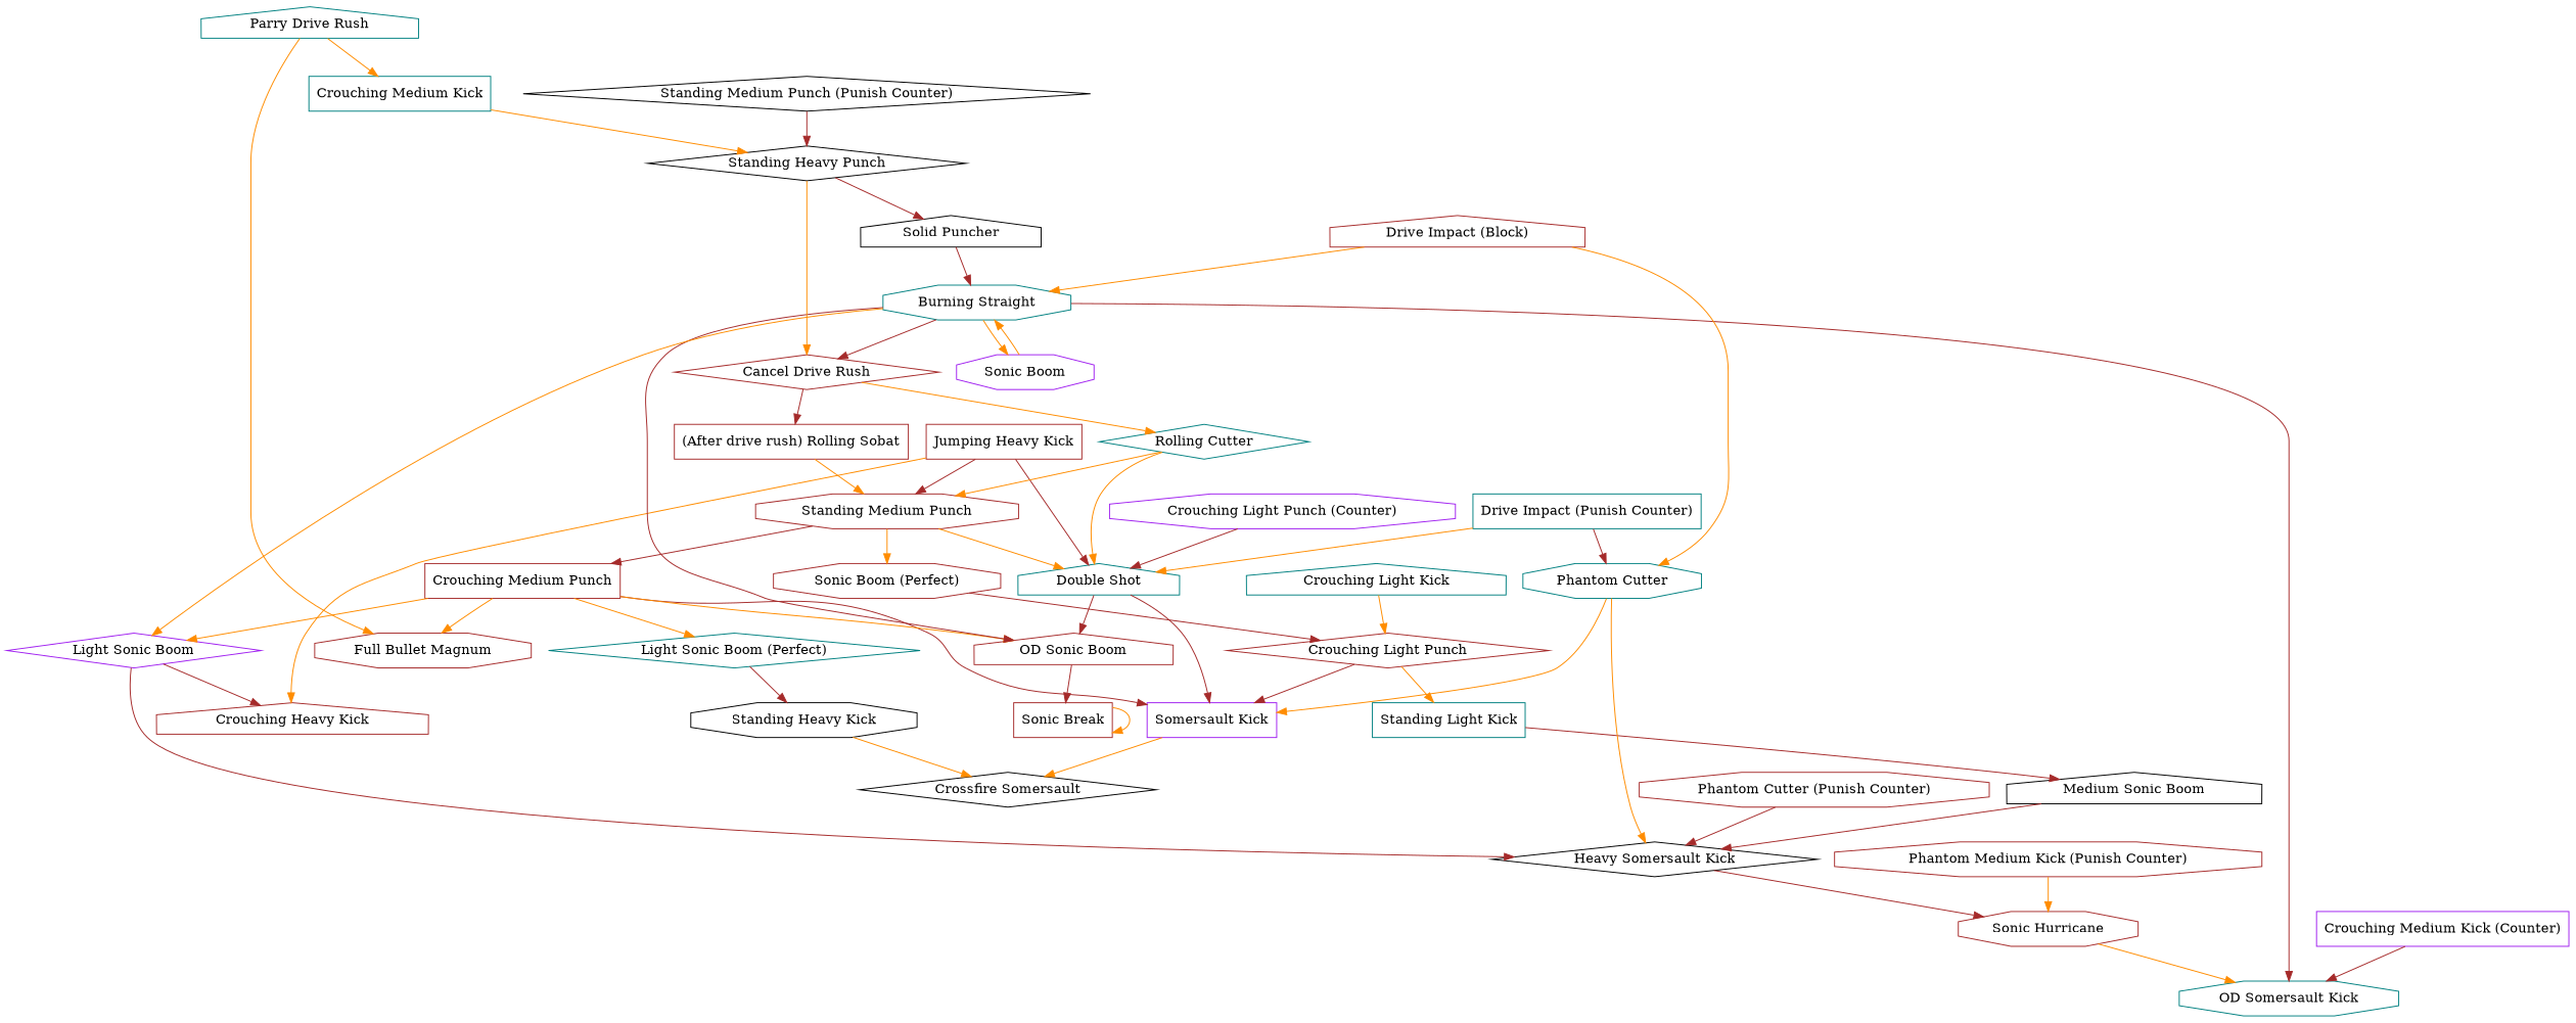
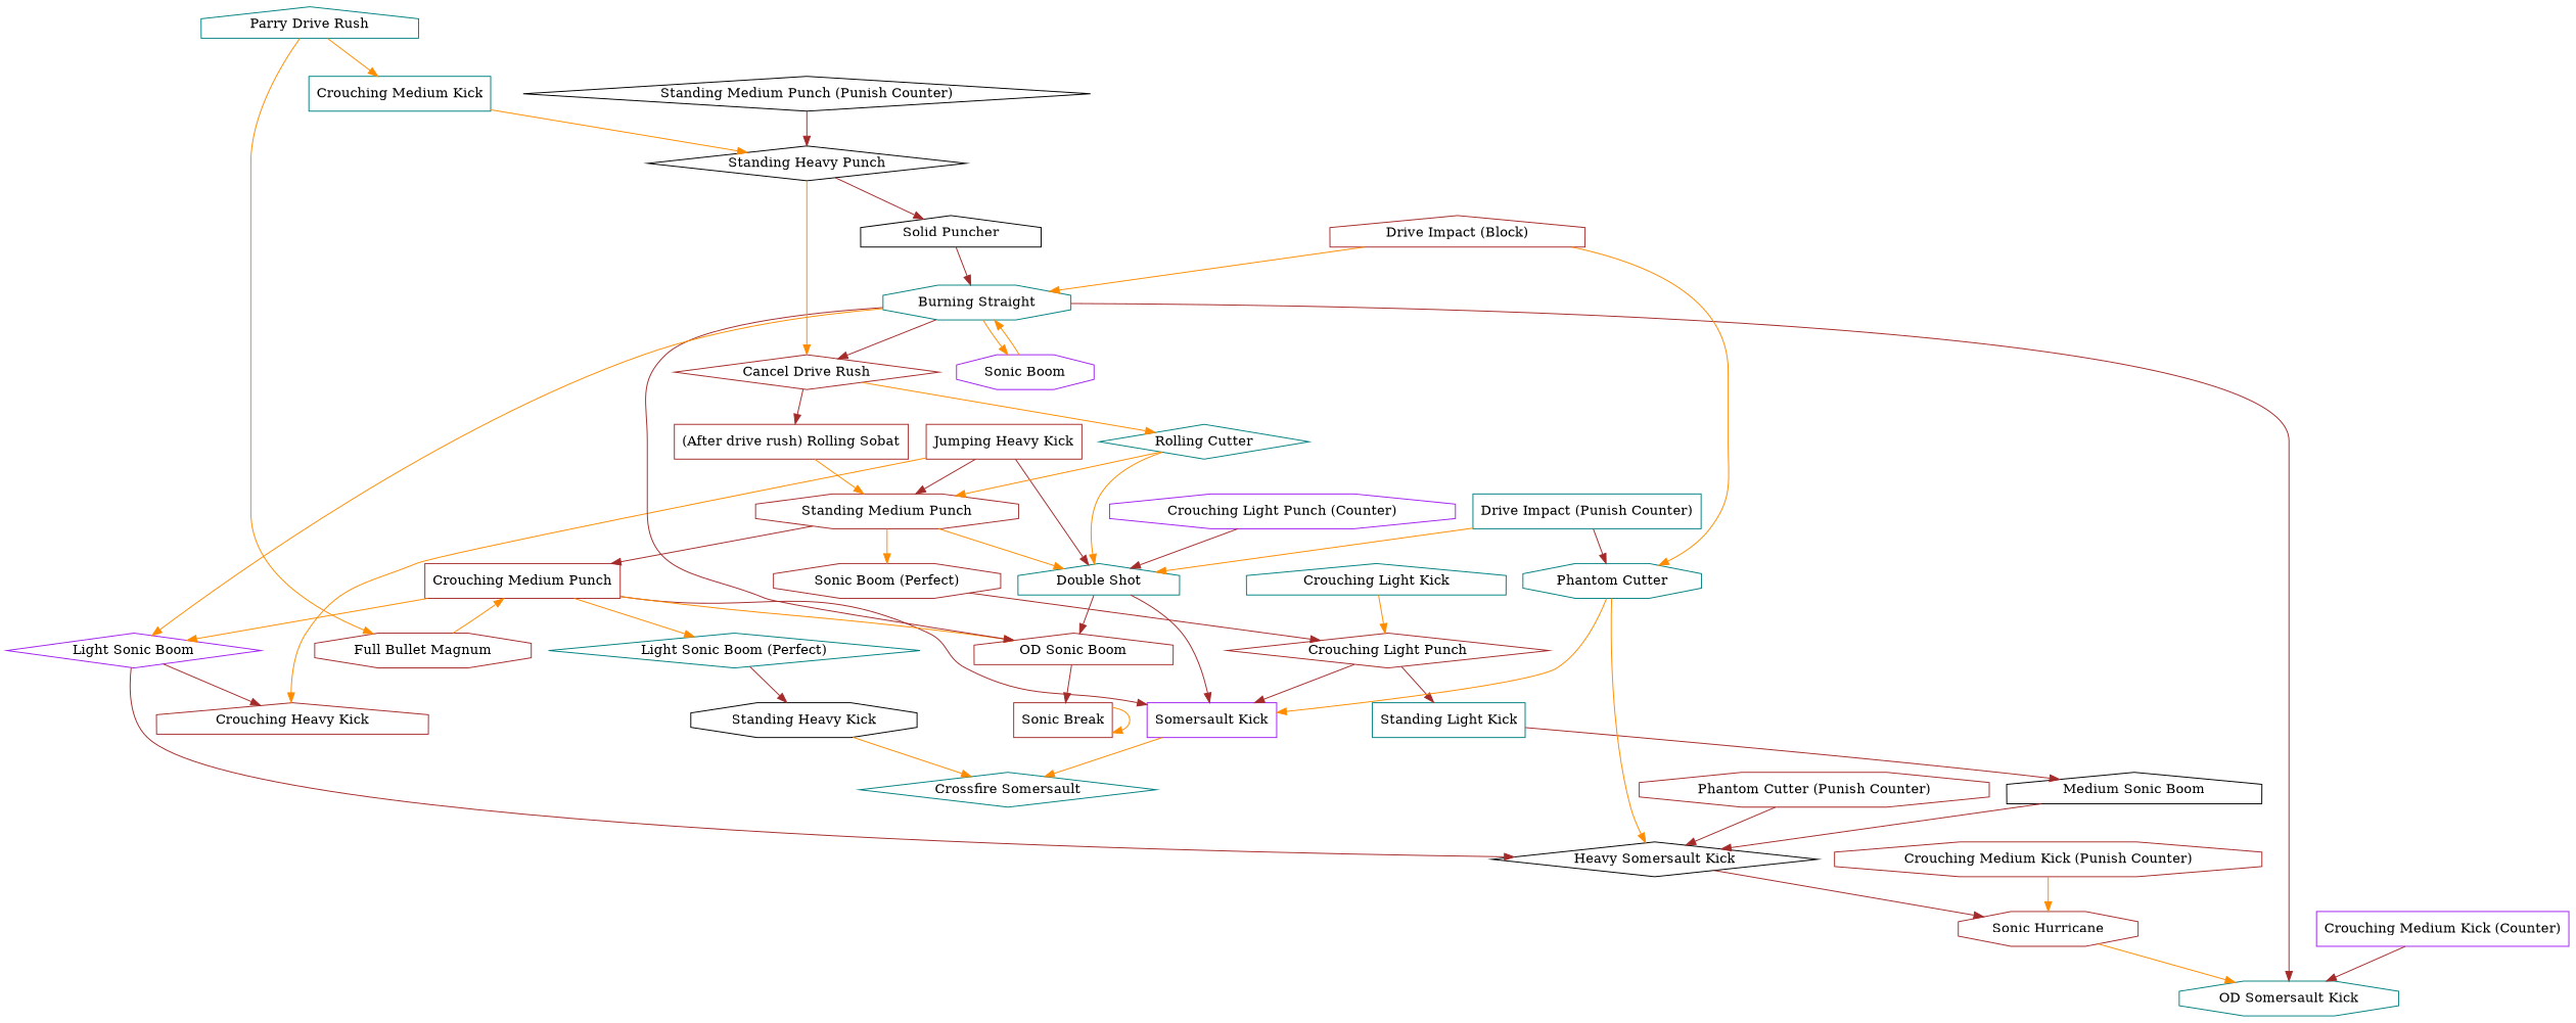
  digraph {
    node [color=brown shape=octagon]
    edge [color=darkorange]
    "Jumping Heavy Kick" [shape=box]
    "Crouching Heavy Kick" [shape=house]
    "Double Shot" [color=teal shape=house]
    "Standing Medium Punch"
    "Somersault Kick" [color=purple shape=box]
    "OD Sonic Boom" [shape=house]
    "Crouching Medium Punch" [shape=box]
    "Sonic Boom (Perfect)"
    "Crouching Light Kick" [color=teal shape=house]
    "Crouching Light Punch" [shape=diamond]
    "Standing Light Kick" [color=teal shape=box]
-   "Crossfire Somersault" [color=black shape=diamond]
+   "Crossfire Somersault" [color=teal shape=diamond]
    "Medium Sonic Boom" [color=black shape=house]
    "Burning Straight" [color=teal]
    "Sonic Boom" [color=purple]
    "Cancel Drive Rush" [shape=diamond]
    "Light Sonic Boom" [color=purple shape=diamond]
    "OD Somersault Kick" [color=teal]
    "Sonic Break" [shape=box]
    "Sonic Hurricane"
    n21 [color=teal label="Rolling Cutter" shape=diamond]
    "(After drive rush) Rolling Sobat" [shape=box]
    "Heavy Somersault Kick" [color=black shape=diamond]
    "Drive Impact (Punish Counter)" [color=teal shape=box]
    "Phantom Cutter" [color=teal]
    "Drive Impact (Block)" [shape=house]
    "Light Sonic Boom (Perfect)" [color=teal shape=diamond]
    "Standing Heavy Kick" [color=black]
    "Crouching Light Punch (Counter)" [color=purple]
    "Crouching Medium Kick (Counter)" [color=purple shape=box]
-   "Crouching Medium Kick (Punish Counter)" [label="Phantom Medium Kick (Punish Counter)"]
+   "Crouching Medium Kick (Punish Counter)"
    "Phantom Cutter (Punish Counter)"
    "Parry Drive Rush" [color=teal shape=house]
    "Crouching Medium Kick" [color=teal shape=box]
    "Full Bullet Magnum"
    "Standing Heavy Punch" [color=black shape=diamond]
    "Solid Puncher" [color=black shape=house]
    "Standing Medium Punch (Punish Counter)" [color=black shape=diamond]
    "Jumping Heavy Kick" -> "Crouching Heavy Kick"
    "Jumping Heavy Kick" -> "Double Shot" [color=brown]
    "Jumping Heavy Kick" -> "Standing Medium Punch" [color=brown]
    "Double Shot" -> "Somersault Kick" [color=brown]
    "Double Shot" -> "OD Sonic Boom" [color=brown]
    "Standing Medium Punch" -> "Double Shot"
    "Standing Medium Punch" -> "Crouching Medium Punch" [color=brown]
    "Standing Medium Punch" -> "Sonic Boom (Perfect)"
    "Somersault Kick" -> "Crossfire Somersault"
    "OD Sonic Boom" -> "Sonic Break" [color=brown]
    "Crouching Medium Punch" -> "Somersault Kick" [color=brown]
    "Crouching Medium Punch" -> "OD Sonic Boom"
    "Crouching Medium Punch" -> "Light Sonic Boom"
    "Crouching Medium Punch" -> "Light Sonic Boom (Perfect)"
    "Sonic Boom (Perfect)" -> "Crouching Light Punch" [color=brown]
    "Crouching Light Kick" -> "Crouching Light Punch"
    "Crouching Light Punch" -> "Somersault Kick" [color=brown]
-   "Crouching Light Punch" -> "Standing Light Kick"
+   "Crouching Light Punch" -> "Standing Light Kick" [color=brown]
    "Standing Light Kick" -> "Medium Sonic Boom" [color=brown]
    "Medium Sonic Boom" -> "Heavy Somersault Kick" [color=brown]
    "Burning Straight" -> "OD Sonic Boom" [color=brown]
    "Burning Straight" -> "Sonic Boom"
    "Burning Straight" -> "Cancel Drive Rush" [color=brown]
    "Burning Straight" -> "Light Sonic Boom"
    "Burning Straight" -> "OD Somersault Kick" [color=brown]
    "Sonic Boom" -> "Burning Straight"
    "Cancel Drive Rush" -> n21
    "Cancel Drive Rush" -> "(After drive rush) Rolling Sobat" [color=brown]
    "Light Sonic Boom" -> "Crouching Heavy Kick" [color=brown]
    "Light Sonic Boom" -> "Heavy Somersault Kick" [color=brown]
    "Sonic Break" -> "Sonic Break"
    "Sonic Hurricane" -> "OD Somersault Kick"
    n21 -> "Double Shot"
    n21 -> "Standing Medium Punch"
    "(After drive rush) Rolling Sobat" -> "Standing Medium Punch"
    "Heavy Somersault Kick" -> "Sonic Hurricane" [color=brown]
    "Drive Impact (Punish Counter)" -> "Double Shot"
    "Drive Impact (Punish Counter)" -> "Phantom Cutter" [color=brown]
    "Phantom Cutter" -> "Somersault Kick"
    "Phantom Cutter" -> "Heavy Somersault Kick"
    "Drive Impact (Block)" -> "Burning Straight"
    "Drive Impact (Block)" -> "Phantom Cutter"
    "Light Sonic Boom (Perfect)" -> "Standing Heavy Kick" [color=brown]
    "Standing Heavy Kick" -> "Crossfire Somersault"
    "Crouching Light Punch (Counter)" -> "Double Shot" [color=brown]
    "Crouching Medium Kick (Counter)" -> "OD Somersault Kick" [color=brown]
    "Crouching Medium Kick (Punish Counter)" -> "Sonic Hurricane"
    "Phantom Cutter (Punish Counter)" -> "Heavy Somersault Kick" [color=brown]
    "Parry Drive Rush" -> "Crouching Medium Kick"
    "Parry Drive Rush" -> "Full Bullet Magnum"
    "Crouching Medium Kick" -> "Standing Heavy Punch"
-   "Crouching Medium Punch" -> "Full Bullet Magnum"
+   "Full Bullet Magnum" -> "Crouching Medium Punch"
    "Standing Heavy Punch" -> "Cancel Drive Rush"
    "Standing Heavy Punch" -> "Solid Puncher" [color=brown]
    "Solid Puncher" -> "Burning Straight" [color=brown]
    "Standing Medium Punch (Punish Counter)" -> "Standing Heavy Punch" [color=brown]
  }
